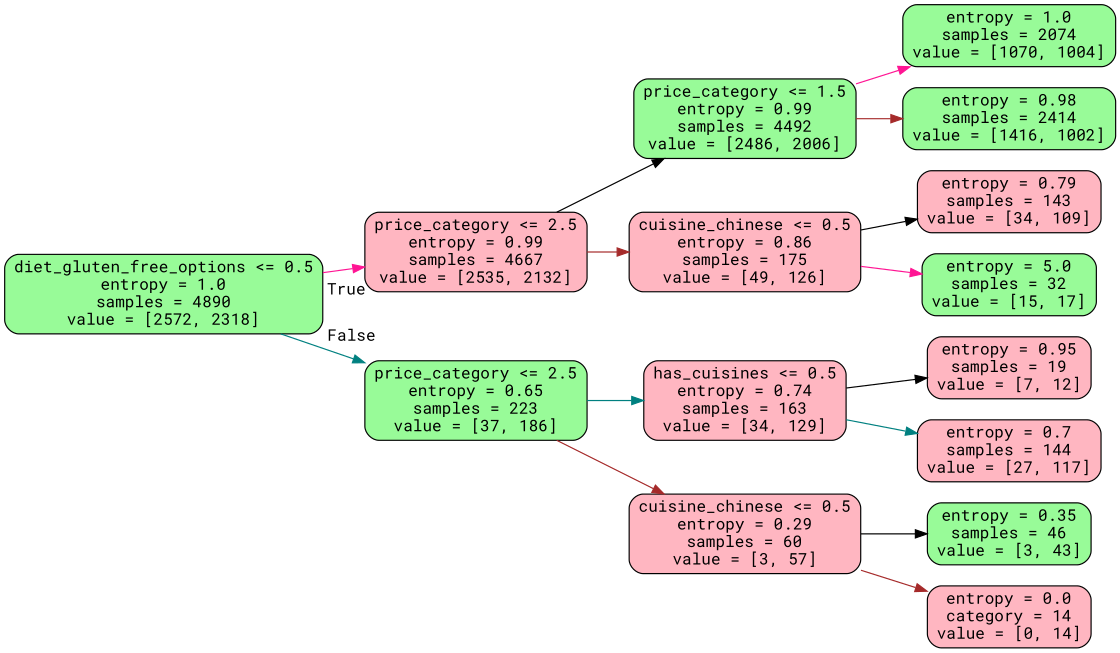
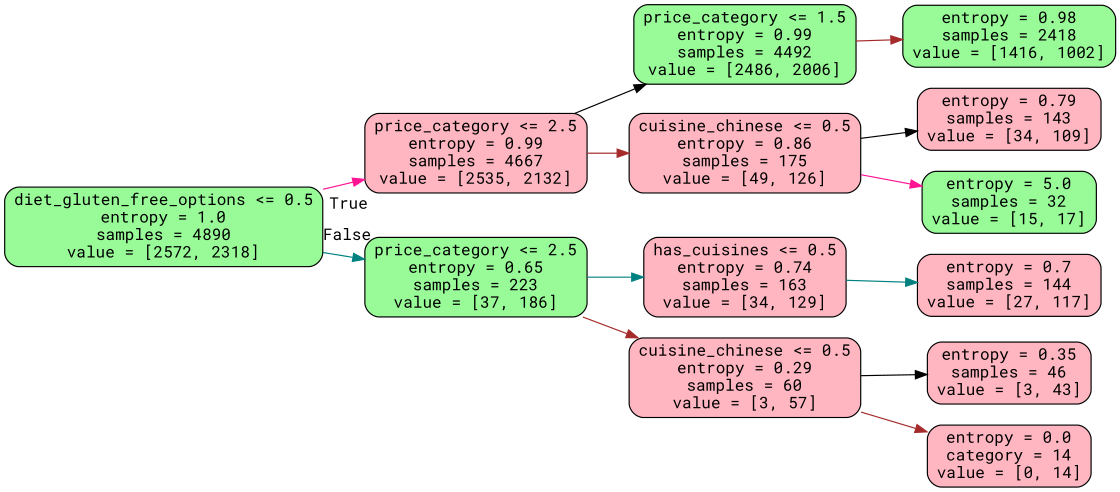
  digraph {
    fontname="Roboto Mono"
    rankdir=LR
    node [color=black fillcolor=lightpink fontname="Roboto Mono" shape=box style="filled, rounded"]
    edge [color=black fontname="Roboto Mono"]
    n1 [fillcolor=palegreen label="diet_gluten_free_options <= 0.5\nentropy = 1.0\nsamples = 4890\nvalue = [2572, 2318]"]
    n2 [label="price_category <= 2.5\nentropy = 0.99\nsamples = 4667\nvalue = [2535, 2132]"]
    n3 [fillcolor=palegreen label="price_category <= 2.5\nentropy = 0.65\nsamples = 223\nvalue = [37, 186]"]
    n4 [fillcolor=palegreen label="price_category <= 1.5\nentropy = 0.99\nsamples = 4492\nvalue = [2486, 2006]"]
    n5 [label="cuisine_chinese <= 0.5\nentropy = 0.86\nsamples = 175\nvalue = [49, 126]"]
    n6 [label="has_cuisines <= 0.5\nentropy = 0.74\nsamples = 163\nvalue = [34, 129]"]
    n7 [label="cuisine_chinese <= 0.5\nentropy = 0.29\nsamples = 60\nvalue = [3, 57]"]
-   n8 [fillcolor=palegreen label="entropy = 1.0\nsamples = 2074\nvalue = [1070, 1004]"]
-   n9 [fillcolor=palegreen label="entropy = 0.98\nsamples = 2414\nvalue = [1416, 1002]"]
+   n9 [fillcolor=palegreen label="entropy = 0.98\nsamples = 2418\nvalue = [1416, 1002]"]
    n10 [label="entropy = 0.79\nsamples = 143\nvalue = [34, 109]"]
    n11 [fillcolor=palegreen label="entropy = 5.0\nsamples = 32\nvalue = [15, 17]"]
-   n12 [label="entropy = 0.95\nsamples = 19\nvalue = [7, 12]"]
    n13 [label="entropy = 0.7\nsamples = 144\nvalue = [27, 117]"]
-   n14 [fillcolor=palegreen label="entropy = 0.35\nsamples = 46\nvalue = [3, 43]"]
+   n14 [label="entropy = 0.35\nsamples = 46\nvalue = [3, 43]"]
    n15 [label="entropy = 0.0\ncategory = 14\nvalue = [0, 14]"]
    n1 -> n2 [color=deeppink headlabel=True labelangle=45 labeldistance=2.5]
    n1 -> n3 [color=teal headlabel=False labelangle=-45 labeldistance=2.5]
    n2 -> n4
    n2 -> n5 [color=brown]
    n3 -> n6 [color=teal]
    n3 -> n7 [color=brown]
-   n4 -> n8 [color=deeppink]
    n4 -> n9 [color=brown]
    n5 -> n10
    n5 -> n11 [color=deeppink]
-   n6 -> n12
    n6 -> n13 [color=teal]
    n7 -> n14
    n7 -> n15 [color=brown]
  }
